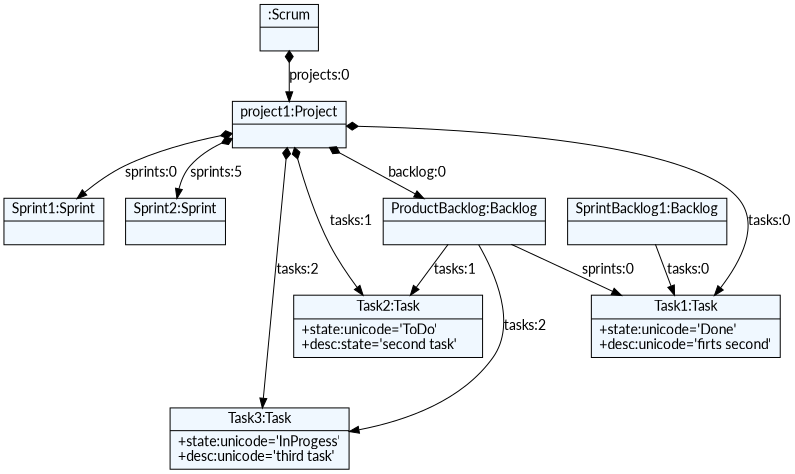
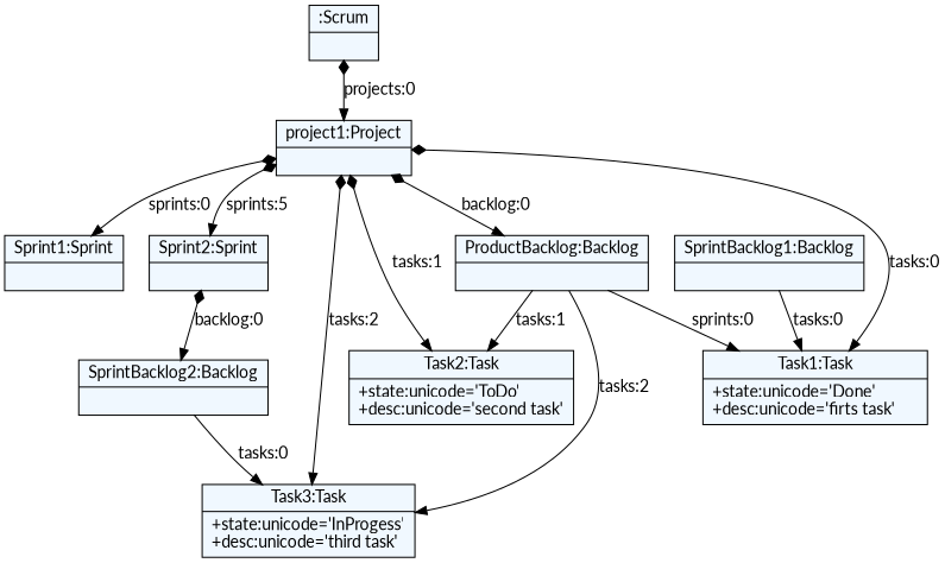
  digraph {
    fontname=Lato
    fontsize=8
    nodesep=0.3
    node [fillcolor=aliceblue fontname=Lato shape=record style=filled]
    edge [arrowtail=diamond dir=both fontname=Lato]
    n1 [label="{:Scrum|}"]
    n2 [label="{project1:Project|}"]
    n3 [label="{Sprint1:Sprint|}"]
-   n4 [label="{Task1:Task|+state:unicode='Done'\l+desc:unicode='firts second'\l}"]
-   n5 [label="{Task2:Task|+state:unicode='ToDo'\l+desc:state='second task'\l}"]
+   n4 [label="{Task1:Task|+state:unicode='Done'\l+desc:unicode='firts task'\l}"]
+   n5 [label="{Task2:Task|+state:unicode='ToDo'\l+desc:unicode='second task'\l}"]
    n6 [label="{Sprint2:Sprint|}"]
    n7 [label="{Task3:Task|+state:unicode='InProgess'\l+desc:unicode='third task'\l}"]
    n8 [label="{ProductBacklog:Backlog|}"]
+   n9 [label="{SprintBacklog2:Backlog|}"]
    n10 [label="{SprintBacklog1:Backlog|}"]
    n1 -> n2 [label="projects:0"]
    n2 -> n3 [label="sprints:0"]
    n2 -> n4 [label="tasks:0"]
    n2 -> n5 [label="tasks:1"]
    n2 -> n6 [label="sprints:5"]
    n2 -> n7 [label="tasks:2"]
    n2 -> n8 [label="backlog:0"]
+   n6 -> n9 [label="backlog:0"]
    n8 -> n4 [arrowtail=empty dir=black label="sprints:0"]
    n8 -> n5 [arrowtail=empty dir=black label="tasks:1"]
    n8 -> n7 [arrowtail=empty dir=black label="tasks:2"]
+   n9 -> n7 [arrowtail=empty dir=black label="tasks:0"]
    n10 -> n4 [arrowtail=empty dir=black label="tasks:0"]
  }
